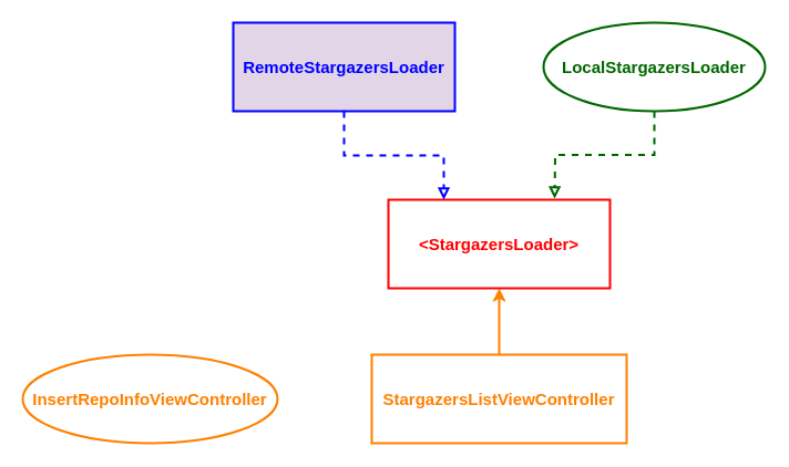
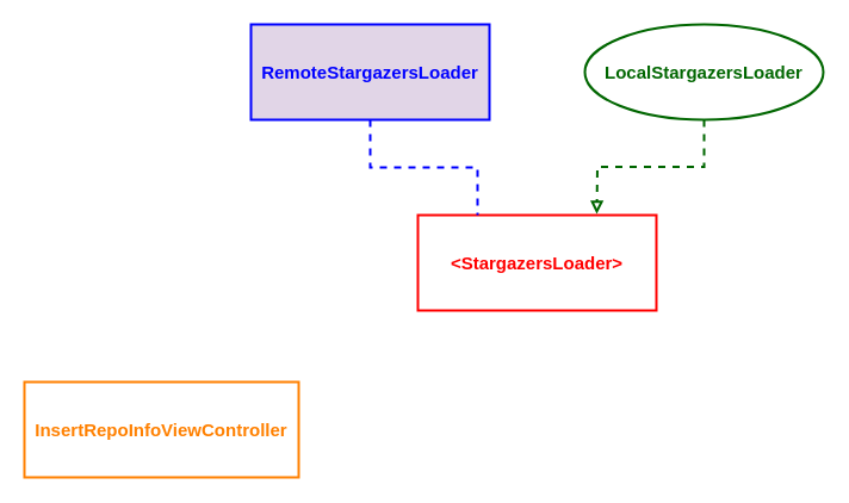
  <mxCell id="0" />
  <mxCell id="1" parent="0" />
- <mxCell id="2" style="edgeStyle=orthogonalEdgeStyle;rounded=0;orthogonalLoop=1;jettySize=auto;html=1;entryX=0.5;entryY=1;entryDx=0;entryDy=0;fontSize=12;strokeWidth=2;strokeColor=#FF8000;" parent="1" source="3" target="4" edge="1"><mxGeometry relative="1" as="geometry" /></mxCell>
- <mxCell id="3" value="StargazersListViewController" style="rounded=0;whiteSpace=wrap;html=1;strokeWidth=2;fontSize=15;fontStyle=1;strokeColor=#FF8000;fontColor=#FF8000;" parent="1" vertex="1"><mxGeometry x="335" y="320" width="230" height="80" as="geometry" /></mxCell>
  <mxCell id="4" value="&amp;lt;StargazersLoader&amp;gt;" style="rounded=0;whiteSpace=wrap;html=1;fontSize=15;strokeWidth=2;fontStyle=1;strokeColor=#FF0000;fontColor=#FF0000;" parent="1" vertex="1"><mxGeometry x="350" y="180" width="200" height="80" as="geometry" /></mxCell>
- <mxCell id="5" style="edgeStyle=orthogonalEdgeStyle;rounded=0;orthogonalLoop=1;jettySize=auto;html=1;fontSize=12;dashed=1;endArrow=block;endFill=0;strokeWidth=2;strokeColor=#0000FF;exitX=0.5;exitY=1;exitDx=0;exitDy=0;entryX=0.25;entryY=0;entryDx=0;entryDy=0;" parent="1" source="6" target="4" edge="1"><mxGeometry relative="1" as="geometry"><Array as="points"><mxPoint x="310" y="140" /><mxPoint x="400" y="140" /></Array><mxPoint x="310" y="110" as="sourcePoint" /><mxPoint x="450" y="170" as="targetPoint" /></mxGeometry></mxCell>
+ <mxCell id="5" style="edgeStyle=orthogonalEdgeStyle;rounded=0;orthogonalLoop=1;jettySize=auto;html=1;fontSize=12;dashed=1;endArrow=none;endFill=0;strokeWidth=2;strokeColor=#0000FF;exitX=0.5;exitY=1;exitDx=0;exitDy=0;entryX=0.25;entryY=0;entryDx=0;entryDy=0;" parent="1" source="6" target="4" edge="1"><mxGeometry relative="1" as="geometry"><Array as="points"><mxPoint x="310" y="140" /><mxPoint x="400" y="140" /></Array><mxPoint x="310" y="110" as="sourcePoint" /><mxPoint x="450" y="170" as="targetPoint" /></mxGeometry></mxCell>
  <mxCell id="6" value="RemoteStargazersLoader" style="rounded=0;whiteSpace=wrap;html=1;fontSize=15;strokeWidth=2;fontStyle=1;strokeColor=#0000FF;fontColor=#0000FF;fillColor=#e1d5e7;" parent="1" vertex="1"><mxGeometry x="210" y="20" width="200" height="80" as="geometry" /></mxCell>
- <mxCell id="7" value="InsertRepoInfoViewController" style="ellipse;whiteSpace=wrap;html=1;strokeWidth=2;fontSize=15;fontStyle=1;strokeColor=#FF8000;fontColor=#FF8000;" parent="1" vertex="1"><mxGeometry x="20" y="320" width="230" height="80" as="geometry" /></mxCell>
+ <mxCell id="7" value="InsertRepoInfoViewController" style="rounded=0;whiteSpace=wrap;html=1;strokeWidth=2;fontSize=15;fontStyle=1;strokeColor=#FF8000;fontColor=#FF8000;" parent="1" vertex="1"><mxGeometry x="20" y="320" width="230" height="80" as="geometry" /></mxCell>
  <mxCell id="8" style="edgeStyle=orthogonalEdgeStyle;rounded=0;orthogonalLoop=1;jettySize=auto;html=1;exitX=0.5;exitY=1;exitDx=0;exitDy=0;strokeWidth=2;dashed=1;endArrow=block;endFill=0;strokeColor=#006600;" parent="1" source="9" edge="1"><mxGeometry relative="1" as="geometry"><mxPoint x="500" y="179" as="targetPoint" /></mxGeometry></mxCell>
  <mxCell id="9" value="LocalStargazersLoader" style="ellipse;whiteSpace=wrap;html=1;fontSize=15;strokeWidth=2;fontStyle=1;strokeColor=#006600;fontColor=#006600;" parent="1" vertex="1"><mxGeometry x="490" y="20" width="200" height="80" as="geometry" /></mxCell>
